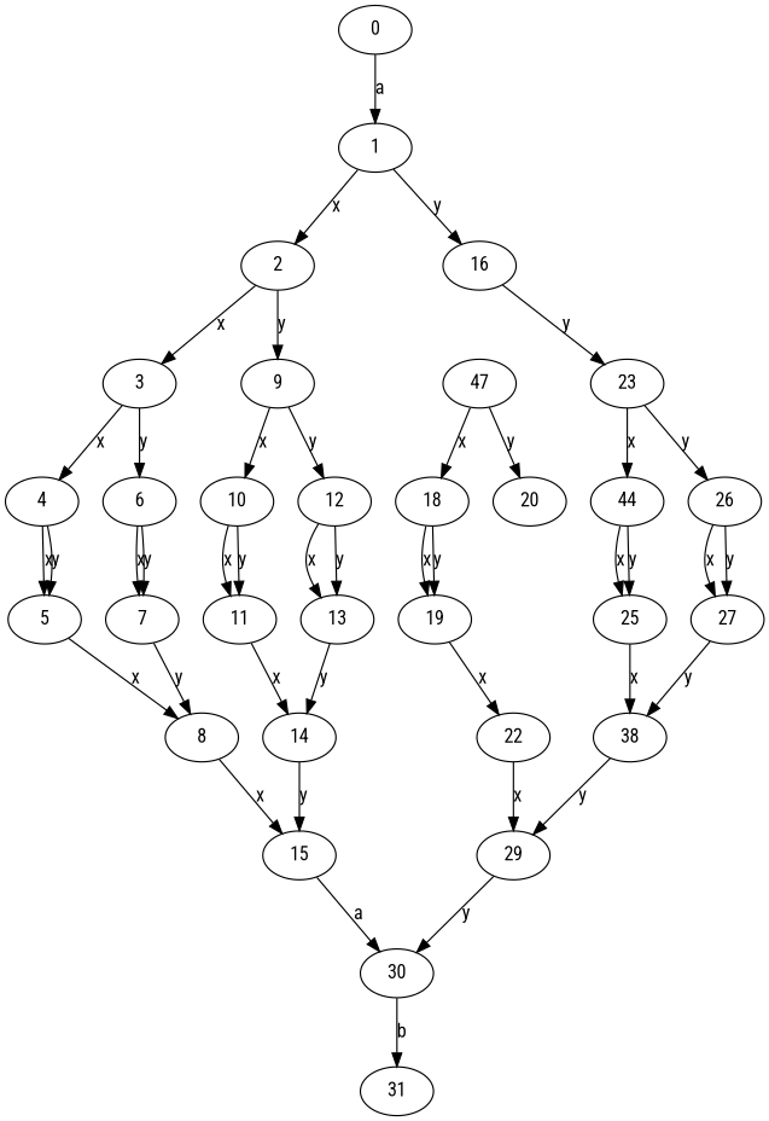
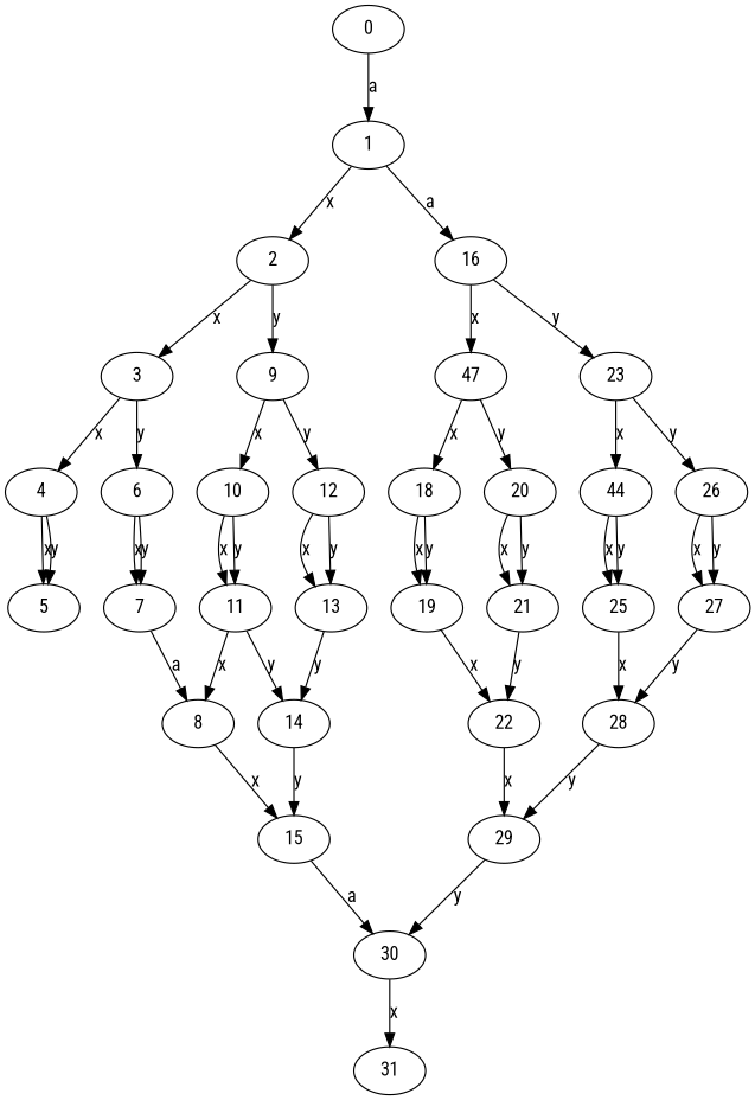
  digraph {
    fontname="Roboto Condensed"
    node [fontname="Roboto Condensed"]
    edge [fontname="Roboto Condensed"]
    0
    1
    2
    16
    3
    9
    n7 [label=47]
    23
    4
    6
    10
    12
    5
    7
    8
    15
    30
    11
    13
    14
    31
    18
    20
    n24 [label=44]
    26
    19
+   21
    22
    29
    25
    27
-   28 [label=38]
+   28
    0 -> 1 [label=a]
    1 -> 2 [label=x]
-   1 -> 16 [label=y]
+   1 -> 16 [label=a]
    2 -> 3 [label=x]
    2 -> 9 [label=y]
+   16 -> n7 [label=x]
    16 -> 23 [label=y]
    3 -> 4 [label=x]
    3 -> 6 [label=y]
    9 -> 10 [label=x]
    9 -> 12 [label=y]
    n7 -> 18 [label=x]
    n7 -> 20 [label=y]
    23 -> n24 [label=x]
    23 -> 26 [label=y]
    4 -> 5 [label=x]
    4 -> 5 [label=y]
    6 -> 7 [label=x]
    6 -> 7 [label=y]
    10 -> 11 [label=x]
    10 -> 11 [label=y]
    12 -> 13 [label=x]
    12 -> 13 [label=y]
-   5 -> 8 [label=x]
-   7 -> 8 [label=y]
+   11 -> 8 [label=x]
+   7 -> 8 [label=a]
    8 -> 15 [label=x]
    15 -> 30 [label=a]
-   30 -> 31 [label=b]
-   11 -> 14 [label=x]
+   30 -> 31 [label=x]
+   11 -> 14 [label=y]
    13 -> 14 [label=y]
    14 -> 15 [label=y]
    18 -> 19 [label=x]
    18 -> 19 [label=y]
+   20 -> 21 [label=x]
+   20 -> 21 [label=y]
    n24 -> 25 [label=x]
    n24 -> 25 [label=y]
    26 -> 27 [label=x]
    26 -> 27 [label=y]
    19 -> 22 [label=x]
+   21 -> 22 [label=y]
    22 -> 29 [label=x]
    29 -> 30 [label=y]
    25 -> 28 [label=x]
    27 -> 28 [label=y]
    28 -> 29 [label=y]
  }
